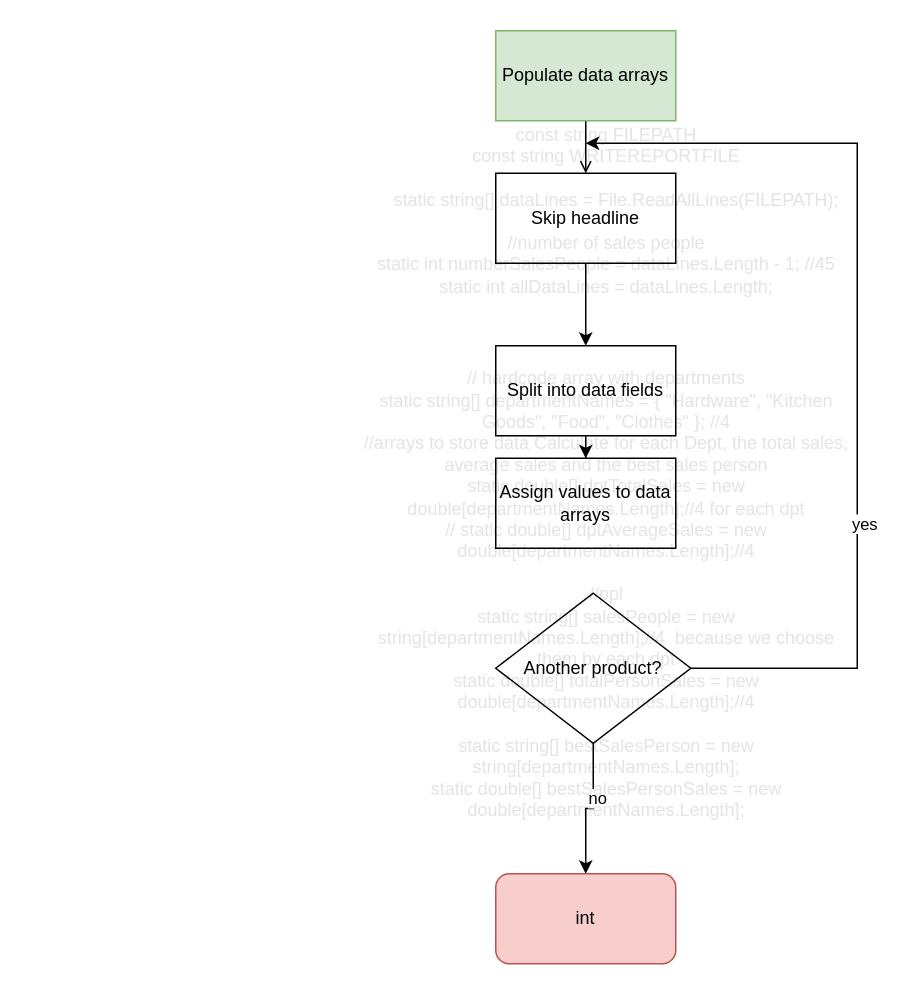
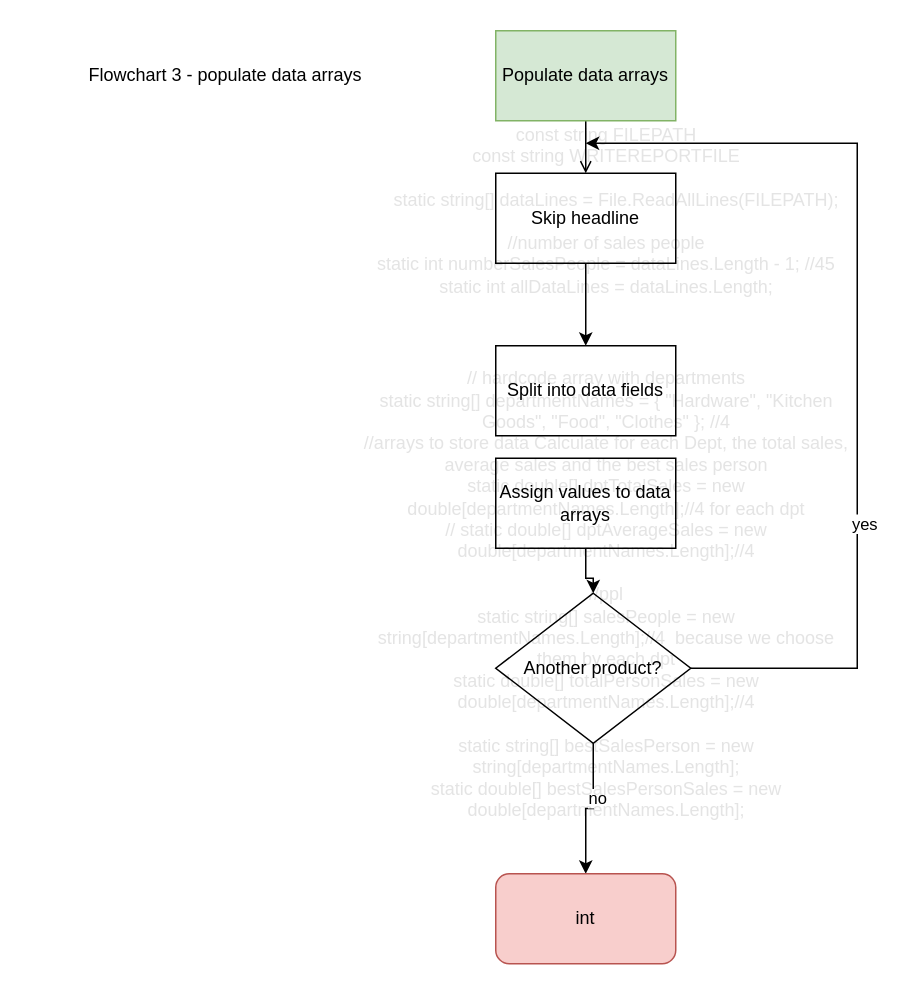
  <mxCell id="0" />
  <mxCell id="1" parent="0" />
+ <mxCell id="2" value="Flowchart 3 - populate data arrays" style="text;html=1;align=center;verticalAlign=middle;whiteSpace=wrap;rounded=0;" parent="1" vertex="1"><mxGeometry x="20" y="35" width="260" height="30" as="geometry" /></mxCell>
  <mxCell id="3" value="" style="edgeStyle=orthogonalEdgeStyle;rounded=0;orthogonalLoop=1;jettySize=auto;html=1;endArrow=open;" parent="1" source="4" target="6" edge="1"><mxGeometry relative="1" as="geometry" /></mxCell>
  <mxCell id="4" value="Populate data arrays" style="rounded=0;whiteSpace=wrap;html=1;fillColor=#d5e8d4;strokeColor=#82b366;" parent="1" vertex="1"><mxGeometry x="330" y="20" width="120" height="60" as="geometry" /></mxCell>
  <mxCell id="5" value="" style="edgeStyle=orthogonalEdgeStyle;rounded=0;orthogonalLoop=1;jettySize=auto;html=1;" parent="1" source="6" target="8" edge="1"><mxGeometry relative="1" as="geometry" /></mxCell>
  <mxCell id="6" value="Skip headline" style="rounded=0;whiteSpace=wrap;html=1;" parent="1" vertex="1"><mxGeometry x="330" y="115" width="120" height="60" as="geometry" /></mxCell>
- <mxCell id="7" value="" style="edgeStyle=orthogonalEdgeStyle;rounded=0;orthogonalLoop=1;jettySize=auto;html=1;" parent="1" source="8" target="10" edge="1"><mxGeometry relative="1" as="geometry" /></mxCell>
  <mxCell id="8" value="Split into data fields" style="rounded=0;whiteSpace=wrap;html=1;" parent="1" vertex="1"><mxGeometry x="330" y="230" width="120" height="60" as="geometry" /></mxCell>
+ <mxCell id="9" value="" style="edgeStyle=orthogonalEdgeStyle;rounded=0;orthogonalLoop=1;jettySize=auto;html=1;" parent="1" source="10" target="15" edge="1"><mxGeometry relative="1" as="geometry" /></mxCell>
  <mxCell id="10" value="Assign values to data arrays" style="rounded=0;whiteSpace=wrap;html=1;" parent="1" vertex="1"><mxGeometry x="330" y="305" width="120" height="60" as="geometry" /></mxCell>
  <mxCell id="11" style="edgeStyle=orthogonalEdgeStyle;rounded=0;orthogonalLoop=1;jettySize=auto;html=1;" parent="1" source="15" edge="1"><mxGeometry relative="1" as="geometry"><mxPoint x="390" y="95" as="targetPoint" /><Array as="points"><mxPoint x="571" y="445" /></Array></mxGeometry></mxCell>
  <mxCell id="12" value="yes" style="edgeLabel;html=1;align=center;verticalAlign=middle;resizable=0;points=[];" parent="11" vertex="1" connectable="0"><mxGeometry x="-0.351" y="-4" relative="1" as="geometry"><mxPoint as="offset" /></mxGeometry></mxCell>
  <mxCell id="13" style="edgeStyle=orthogonalEdgeStyle;rounded=0;orthogonalLoop=1;jettySize=auto;html=1;exitX=0.5;exitY=1;exitDx=0;exitDy=0;" parent="1" source="15" target="16" edge="1"><mxGeometry relative="1" as="geometry"><mxPoint x="395" y="585" as="targetPoint" /></mxGeometry></mxCell>
  <mxCell id="14" value="no" style="edgeLabel;html=1;align=center;verticalAlign=middle;resizable=0;points=[];" parent="13" vertex="1" connectable="0"><mxGeometry x="-0.209" y="2" relative="1" as="geometry"><mxPoint as="offset" /></mxGeometry></mxCell>
  <mxCell id="15" value="Another product?" style="rhombus;whiteSpace=wrap;html=1;rounded=0;" parent="1" vertex="1"><mxGeometry x="330" y="395" width="130" height="100" as="geometry" /></mxCell>
  <mxCell id="16" value="int" style="rounded=1;whiteSpace=wrap;html=1;fillColor=#f8cecc;strokeColor=#b85450;" parent="1" vertex="1"><mxGeometry x="330" y="582" width="120" height="60" as="geometry" /></mxCell>
  <mxCell id="17" value="const string FILEPATH&lt;br&gt;const string WRITEREPORTFILE&lt;br&gt;&lt;br&gt;&amp;nbsp; &amp;nbsp; static string[] dataLines = File.ReadAllLines(FILEPATH);&lt;br&gt;&lt;br&gt;//number of sales people&lt;br&gt;static int numberSalesPeople = dataLines.Length - 1; //45&lt;br&gt;static int allDataLines = dataLines.Length;" style="text;align=center;verticalAlign=middle;rounded=0;html=1;whiteSpace=wrap;textOpacity=10;" vertex="1" parent="1"><mxGeometry x="224" y="75" width="360" height="130" as="geometry" /></mxCell>
  <mxCell id="18" value="&lt;div&gt;// hardcode array with departments&lt;/div&gt;&lt;div&gt;static string[] departmentNames = { &quot;Hardware&quot;, &quot;Kitchen Goods&quot;, &quot;Food&quot;, &quot;Clothes&quot; }; //4&lt;/div&gt;&lt;div&gt;//arrays to store data Calculate for each Dept, the total sales, average sales and the best sales person&lt;/div&gt;&lt;div&gt;static double[] dptTotalSales = new double[departmentNames.Length];//4 for each dpt&lt;/div&gt;&lt;div&gt;// static double[] dptAverageSales = new double[departmentNames.Length];//4&lt;/div&gt;&lt;div&gt;&lt;br&gt;&lt;/div&gt;&lt;div&gt;//ppl&lt;/div&gt;&lt;div&gt;static string[] salesPeople = new string[departmentNames.Length];//4&amp;nbsp; because we choose them by each dpt&lt;/div&gt;&lt;div&gt;static double[] totalPersonSales = new double[departmentNames.Length];//4&lt;/div&gt;&lt;div&gt;&lt;br&gt;&lt;/div&gt;&lt;div&gt;static string[] bestSalesPerson = new string[departmentNames.Length];&lt;/div&gt;&lt;div&gt;static double[] bestSalesPersonSales = new double[departmentNames.Length];&lt;/div&gt;&lt;div&gt;&lt;br&gt;&lt;/div&gt;" style="text;html=1;align=center;verticalAlign=middle;whiteSpace=wrap;rounded=0;textOpacity=10;" vertex="1" parent="1"><mxGeometry x="239" y="215" width="330" height="375" as="geometry" /></mxCell>
